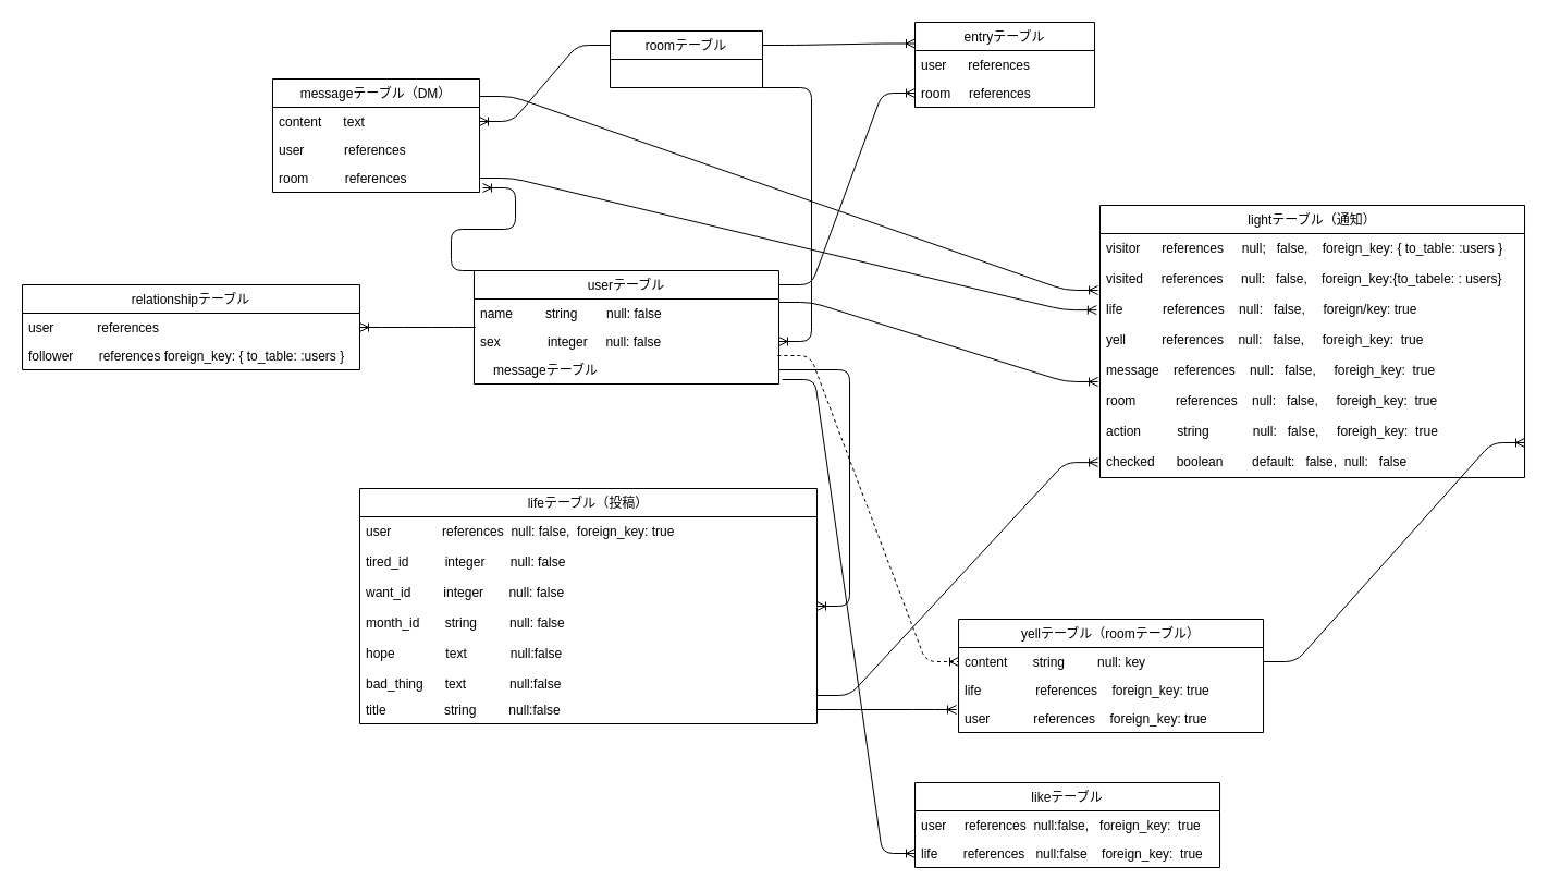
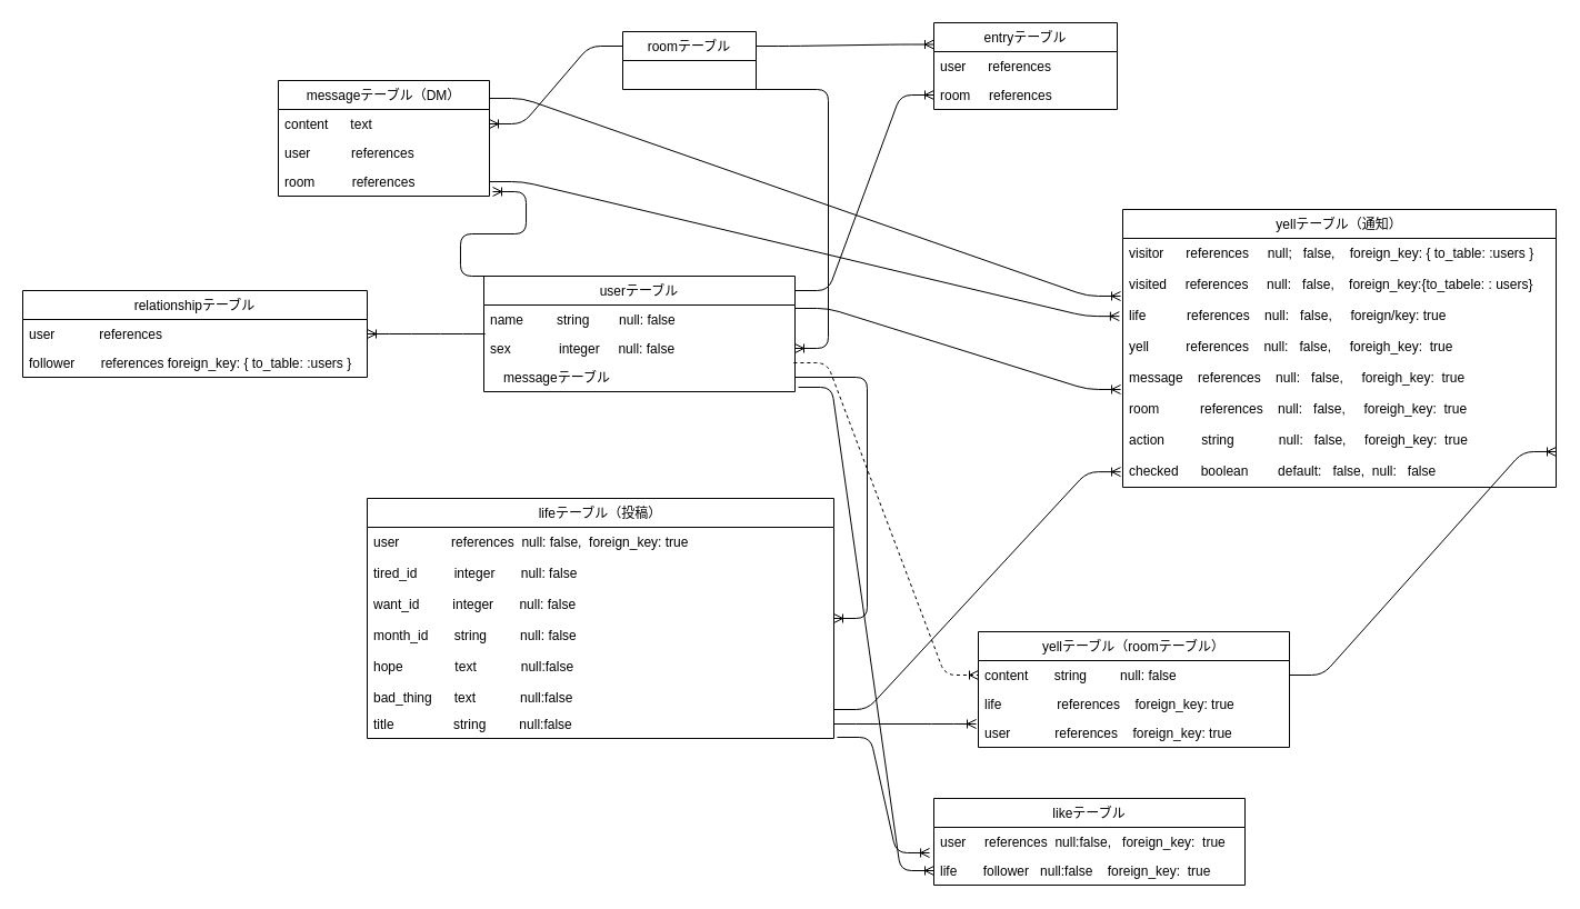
  <mxCell id="0" />
  <mxCell id="1" parent="0" />
  <mxCell id="2" value="userテーブル" style="swimlane;fontStyle=0;childLayout=stackLayout;horizontal=1;startSize=26;horizontalStack=0;resizeParent=1;resizeParentMax=0;resizeLast=0;collapsible=1;marginBottom=0;" vertex="1" parent="1"><mxGeometry x="435" y="248" width="280" height="104" as="geometry" /></mxCell>
  <mxCell id="3" value="name         string        null: false" style="text;strokeColor=none;fillColor=none;align=left;verticalAlign=top;spacingLeft=4;spacingRight=4;overflow=hidden;rotatable=0;points=[[0,0.5],[1,0.5]];portConstraint=eastwest;" vertex="1" parent="2"><mxGeometry y="26" width="280" height="26" as="geometry" /></mxCell>
  <mxCell id="4" value="sex             integer     null: false" style="text;strokeColor=none;fillColor=none;align=left;verticalAlign=top;spacingLeft=4;spacingRight=4;overflow=hidden;rotatable=0;points=[[0,0.5],[1,0.5]];portConstraint=eastwest;" vertex="1" parent="2"><mxGeometry y="52" width="280" height="26" as="geometry" /></mxCell>
  <mxCell id="5" value="　messageテーブル" style="text;strokeColor=none;fillColor=none;align=left;verticalAlign=top;spacingLeft=4;spacingRight=4;overflow=hidden;rotatable=0;points=[[0,0.5],[1,0.5]];portConstraint=eastwest;" vertex="1" parent="2"><mxGeometry y="78" width="280" height="26" as="geometry" /></mxCell>
  <mxCell id="6" value="lifeテーブル（投稿）" style="swimlane;fontStyle=0;childLayout=stackLayout;horizontal=1;startSize=26;horizontalStack=0;resizeParent=1;resizeParentMax=0;resizeLast=0;collapsible=1;marginBottom=0;" vertex="1" parent="1"><mxGeometry x="330" y="448" width="420" height="216" as="geometry" /></mxCell>
  <mxCell id="7" value="user              references  null: false,  foreign_key: true&#10;&#10;tired_id          integer       null: false&#10;&#10;want_id         integer       null: false&#10;&#10;month_id       string         null: false&#10;&#10;hope              text            null:false&#10;&#10;bad_thing      text            null:false&#10;&#10;&#10;" style="text;strokeColor=none;fillColor=none;align=left;verticalAlign=top;spacingLeft=4;spacingRight=4;overflow=hidden;rotatable=0;points=[[0,0.5],[1,0.5]];portConstraint=eastwest;" vertex="1" parent="6"><mxGeometry y="26" width="420" height="164" as="geometry" /></mxCell>
  <mxCell id="8" value="title                string         null:false" style="text;strokeColor=none;fillColor=none;align=left;verticalAlign=top;spacingLeft=4;spacingRight=4;overflow=hidden;rotatable=0;points=[[0,0.5],[1,0.5]];portConstraint=eastwest;" vertex="1" parent="6"><mxGeometry y="190" width="420" height="26" as="geometry" /></mxCell>
  <mxCell id="9" value="likeテーブル" style="swimlane;fontStyle=0;childLayout=stackLayout;horizontal=1;startSize=26;horizontalStack=0;resizeParent=1;resizeParentMax=0;resizeLast=0;collapsible=1;marginBottom=0;" vertex="1" parent="1"><mxGeometry x="840" y="718" width="280" height="78" as="geometry" /></mxCell>
  <mxCell id="10" value="user     references  null:false,   foreign_key:  true" style="text;strokeColor=none;fillColor=none;align=left;verticalAlign=top;spacingLeft=4;spacingRight=4;overflow=hidden;rotatable=0;points=[[0,0.5],[1,0.5]];portConstraint=eastwest;" vertex="1" parent="9"><mxGeometry y="26" width="280" height="26" as="geometry" /></mxCell>
- <mxCell id="11" value="life       references   null:false    foreign_key:  true" style="text;strokeColor=none;fillColor=none;align=left;verticalAlign=top;spacingLeft=4;spacingRight=4;overflow=hidden;rotatable=0;points=[[0,0.5],[1,0.5]];portConstraint=eastwest;" vertex="1" parent="9"><mxGeometry y="52" width="280" height="26" as="geometry" /></mxCell>
+ <mxCell id="11" value="life       follower   null:false    foreign_key:  true" style="text;strokeColor=none;fillColor=none;align=left;verticalAlign=top;spacingLeft=4;spacingRight=4;overflow=hidden;rotatable=0;points=[[0,0.5],[1,0.5]];portConstraint=eastwest;" vertex="1" parent="9"><mxGeometry y="52" width="280" height="26" as="geometry" /></mxCell>
  <mxCell id="12" value="yellテーブル（roomテーブル）" style="swimlane;fontStyle=0;childLayout=stackLayout;horizontal=1;startSize=26;horizontalStack=0;resizeParent=1;resizeParentMax=0;resizeLast=0;collapsible=1;marginBottom=0;" vertex="1" parent="1"><mxGeometry x="880" y="568" width="280" height="104" as="geometry" /></mxCell>
- <mxCell id="13" value="content       string         null: key" style="text;strokeColor=none;fillColor=none;align=left;verticalAlign=top;spacingLeft=4;spacingRight=4;overflow=hidden;rotatable=0;points=[[0,0.5],[1,0.5]];portConstraint=eastwest;" vertex="1" parent="12"><mxGeometry y="26" width="280" height="26" as="geometry" /></mxCell>
+ <mxCell id="13" value="content       string         null: false" style="text;strokeColor=none;fillColor=none;align=left;verticalAlign=top;spacingLeft=4;spacingRight=4;overflow=hidden;rotatable=0;points=[[0,0.5],[1,0.5]];portConstraint=eastwest;" vertex="1" parent="12"><mxGeometry y="26" width="280" height="26" as="geometry" /></mxCell>
  <mxCell id="14" value="life               references    foreign_key: true" style="text;strokeColor=none;fillColor=none;align=left;verticalAlign=top;spacingLeft=4;spacingRight=4;overflow=hidden;rotatable=0;points=[[0,0.5],[1,0.5]];portConstraint=eastwest;" vertex="1" parent="12"><mxGeometry y="52" width="280" height="26" as="geometry" /></mxCell>
  <mxCell id="15" value="user            references    foreign_key: true" style="text;strokeColor=none;fillColor=none;align=left;verticalAlign=top;spacingLeft=4;spacingRight=4;overflow=hidden;rotatable=0;points=[[0,0.5],[1,0.5]];portConstraint=eastwest;" vertex="1" parent="12"><mxGeometry y="78" width="280" height="26" as="geometry" /></mxCell>
- <mxCell id="16" value="roomテーブル" style="swimlane;fontStyle=0;childLayout=stackLayout;horizontal=1;startSize=26;horizontalStack=0;resizeParent=1;resizeParentMax=0;resizeLast=0;collapsible=1;marginBottom=0;" vertex="1" parent="1"><mxGeometry x="560" y="28" width="140" height="52" as="geometry" /></mxCell>
+ <mxCell id="16" value="roomテーブル" style="swimlane;fontStyle=0;childLayout=stackLayout;horizontal=1;startSize=26;horizontalStack=0;resizeParent=1;resizeParentMax=0;resizeLast=0;collapsible=1;marginBottom=0;" vertex="1" parent="1"><mxGeometry x="560" y="28" width="120" height="52" as="geometry" /></mxCell>
  <mxCell id="17" value="messageテーブル（DM）" style="swimlane;fontStyle=0;childLayout=stackLayout;horizontal=1;startSize=26;horizontalStack=0;resizeParent=1;resizeParentMax=0;resizeLast=0;collapsible=1;marginBottom=0;" vertex="1" parent="1"><mxGeometry x="250" y="72" width="190" height="104" as="geometry" /></mxCell>
  <mxCell id="18" value="content      text      " style="text;strokeColor=none;fillColor=none;align=left;verticalAlign=top;spacingLeft=4;spacingRight=4;overflow=hidden;rotatable=0;points=[[0,0.5],[1,0.5]];portConstraint=eastwest;" vertex="1" parent="17"><mxGeometry y="26" width="190" height="26" as="geometry" /></mxCell>
  <mxCell id="19" value="user           references" style="text;strokeColor=none;fillColor=none;align=left;verticalAlign=top;spacingLeft=4;spacingRight=4;overflow=hidden;rotatable=0;points=[[0,0.5],[1,0.5]];portConstraint=eastwest;" vertex="1" parent="17"><mxGeometry y="52" width="190" height="26" as="geometry" /></mxCell>
  <mxCell id="20" value="room          references" style="text;strokeColor=none;fillColor=none;align=left;verticalAlign=top;spacingLeft=4;spacingRight=4;overflow=hidden;rotatable=0;points=[[0,0.5],[1,0.5]];portConstraint=eastwest;" vertex="1" parent="17"><mxGeometry y="78" width="190" height="26" as="geometry" /></mxCell>
  <mxCell id="21" value="entryテーブル" style="swimlane;fontStyle=0;childLayout=stackLayout;horizontal=1;startSize=26;horizontalStack=0;resizeParent=1;resizeParentMax=0;resizeLast=0;collapsible=1;marginBottom=0;" vertex="1" parent="1"><mxGeometry x="840" y="20" width="165" height="78" as="geometry" /></mxCell>
  <mxCell id="22" value="user      references" style="text;strokeColor=none;fillColor=none;align=left;verticalAlign=top;spacingLeft=4;spacingRight=4;overflow=hidden;rotatable=0;points=[[0,0.5],[1,0.5]];portConstraint=eastwest;" vertex="1" parent="21"><mxGeometry y="26" width="165" height="26" as="geometry" /></mxCell>
  <mxCell id="23" value="room     references" style="text;strokeColor=none;fillColor=none;align=left;verticalAlign=top;spacingLeft=4;spacingRight=4;overflow=hidden;rotatable=0;points=[[0,0.5],[1,0.5]];portConstraint=eastwest;" vertex="1" parent="21"><mxGeometry y="52" width="165" height="26" as="geometry" /></mxCell>
  <mxCell id="24" value="relationshipテーブル" style="swimlane;fontStyle=0;childLayout=stackLayout;horizontal=1;startSize=26;horizontalStack=0;resizeParent=1;resizeParentMax=0;resizeLast=0;collapsible=1;marginBottom=0;" vertex="1" parent="1"><mxGeometry x="20" y="261" width="310" height="78" as="geometry" /></mxCell>
  <mxCell id="25" value="user            references   " style="text;strokeColor=none;fillColor=none;align=left;verticalAlign=top;spacingLeft=4;spacingRight=4;overflow=hidden;rotatable=0;points=[[0,0.5],[1,0.5]];portConstraint=eastwest;" vertex="1" parent="24"><mxGeometry y="26" width="310" height="26" as="geometry" /></mxCell>
  <mxCell id="26" value="follower       references foreign_key: { to_table: :users } " style="text;strokeColor=none;fillColor=none;align=left;verticalAlign=top;spacingLeft=4;spacingRight=4;overflow=hidden;rotatable=0;points=[[0,0.5],[1,0.5]];portConstraint=eastwest;" vertex="1" parent="24"><mxGeometry y="52" width="310" height="26" as="geometry" /></mxCell>
- <mxCell id="27" value="lightテーブル（通知）" style="swimlane;fontStyle=0;childLayout=stackLayout;horizontal=1;startSize=26;horizontalStack=0;resizeParent=1;resizeParentMax=0;resizeLast=0;collapsible=1;marginBottom=0;" vertex="1" parent="1"><mxGeometry x="1010" y="188" width="390" height="250" as="geometry" /></mxCell>
+ <mxCell id="27" value="yellテーブル（通知）" style="swimlane;fontStyle=0;childLayout=stackLayout;horizontal=1;startSize=26;horizontalStack=0;resizeParent=1;resizeParentMax=0;resizeLast=0;collapsible=1;marginBottom=0;" vertex="1" parent="1"><mxGeometry x="1010" y="188" width="390" height="250" as="geometry" /></mxCell>
  <mxCell id="28" value="visitor      references     null;   false,    foreign_key: { to_table: :users }&#10;&#10;visited     references     null:   false,    foreign_key:{to_tabele: : users}&#10;&#10;life           references    null:   false,     foreign/key: true&#10;&#10;yell          references    null:   false,     foreigh_key:  true&#10;&#10;message    references    null:   false,     foreigh_key:  true&#10;&#10;room           references    null:   false,     foreigh_key:  true&#10;&#10;action          string            null:   false,     foreigh_key:  true&#10;&#10;checked      boolean        default:   false,  null:   false" style="text;strokeColor=none;fillColor=none;align=left;verticalAlign=top;spacingLeft=4;spacingRight=4;overflow=hidden;rotatable=0;points=[[0,0.5],[1,0.5]];portConstraint=eastwest;" vertex="1" parent="27"><mxGeometry y="26" width="390" height="224" as="geometry" /></mxCell>
  <mxCell id="29" value="" style="edgeStyle=entityRelationEdgeStyle;fontSize=12;html=1;endArrow=ERoneToMany;exitX=1;exitY=0.5;exitDx=0;exitDy=0;" edge="1" parent="1" source="5" target="7"><mxGeometry width="100" height="100" relative="1" as="geometry"><mxPoint x="670" y="217" as="sourcePoint" /><mxPoint x="450" y="318" as="targetPoint" /></mxGeometry></mxCell>
  <mxCell id="30" value="" style="edgeStyle=entityRelationEdgeStyle;fontSize=12;html=1;endArrow=ERoneToMany;entryX=-0.005;entryY=0.938;entryDx=0;entryDy=0;entryPerimeter=0;" edge="1" parent="1" target="28"><mxGeometry width="100" height="100" relative="1" as="geometry"><mxPoint x="750" y="638" as="sourcePoint" /><mxPoint x="850" y="538" as="targetPoint" /></mxGeometry></mxCell>
  <mxCell id="31" value="" style="edgeStyle=entityRelationEdgeStyle;fontSize=12;html=1;endArrow=ERoneToMany;exitX=1;exitY=0.5;exitDx=0;exitDy=0;entryX=-0.007;entryY=0.192;entryDx=0;entryDy=0;entryPerimeter=0;" edge="1" parent="1" source="8" target="15"><mxGeometry width="100" height="100" relative="1" as="geometry"><mxPoint x="740" y="764" as="sourcePoint" /><mxPoint x="780" y="778" as="targetPoint" /></mxGeometry></mxCell>
+ <mxCell id="32" value="" style="edgeStyle=entityRelationEdgeStyle;fontSize=12;html=1;endArrow=ERoneToMany;entryX=-0.014;entryY=0.885;entryDx=0;entryDy=0;entryPerimeter=0;exitX=1.007;exitY=0.962;exitDx=0;exitDy=0;exitPerimeter=0;" edge="1" parent="1" source="8" target="10"><mxGeometry width="100" height="100" relative="1" as="geometry"><mxPoint x="740" y="658" as="sourcePoint" /><mxPoint x="830" y="378" as="targetPoint" /></mxGeometry></mxCell>
  <mxCell id="33" value="" style="edgeStyle=entityRelationEdgeStyle;fontSize=12;html=1;endArrow=ERoneToMany;exitX=1;exitY=1;exitDx=0;exitDy=0;" edge="1" parent="1" source="16" target="4"><mxGeometry width="100" height="100" relative="1" as="geometry"><mxPoint x="645" y="138" as="sourcePoint" /><mxPoint x="745" y="38" as="targetPoint" /></mxGeometry></mxCell>
  <mxCell id="34" value="" style="edgeStyle=entityRelationEdgeStyle;fontSize=12;html=1;endArrow=ERoneToMany;exitX=1;exitY=0.25;exitDx=0;exitDy=0;entryX=0;entryY=0.25;entryDx=0;entryDy=0;" edge="1" parent="1" source="16" target="21"><mxGeometry width="100" height="100" relative="1" as="geometry"><mxPoint x="645" y="118" as="sourcePoint" /><mxPoint x="730" y="8" as="targetPoint" /></mxGeometry></mxCell>
  <mxCell id="35" value="" style="edgeStyle=entityRelationEdgeStyle;fontSize=12;html=1;endArrow=ERoneToMany;entryX=1;entryY=0.5;entryDx=0;entryDy=0;exitX=0;exitY=0.25;exitDx=0;exitDy=0;" edge="1" parent="1" source="16" target="18"><mxGeometry width="100" height="100" relative="1" as="geometry"><mxPoint x="430" y="124" as="sourcePoint" /><mxPoint x="560" y="-43" as="targetPoint" /></mxGeometry></mxCell>
  <mxCell id="36" value="" style="edgeStyle=entityRelationEdgeStyle;fontSize=12;html=1;endArrow=ERoneToMany;exitX=1;exitY=0.125;exitDx=0;exitDy=0;exitPerimeter=0;entryX=0;entryY=0.5;entryDx=0;entryDy=0;" edge="1" parent="1" source="2" target="23"><mxGeometry width="100" height="100" relative="1" as="geometry"><mxPoint x="880" y="78" as="sourcePoint" /><mxPoint x="920" y="18" as="targetPoint" /></mxGeometry></mxCell>
  <mxCell id="37" value="" style="edgeStyle=entityRelationEdgeStyle;fontSize=12;html=1;endArrow=ERoneToMany;exitX=1;exitY=0.5;exitDx=0;exitDy=0;entryX=-0.008;entryY=0.313;entryDx=0;entryDy=0;entryPerimeter=0;" edge="1" parent="1" source="20" target="28"><mxGeometry width="100" height="100" relative="1" as="geometry"><mxPoint x="490" y="72" as="sourcePoint" /><mxPoint x="590" y="-28" as="targetPoint" /></mxGeometry></mxCell>
  <mxCell id="38" value="" style="edgeStyle=entityRelationEdgeStyle;fontSize=12;html=1;endArrow=ERoneToMany;exitX=1;exitY=0.5;exitDx=0;exitDy=0;entryX=1;entryY=0.857;entryDx=0;entryDy=0;entryPerimeter=0;" edge="1" parent="1" source="13" target="28"><mxGeometry width="100" height="100" relative="1" as="geometry"><mxPoint x="1130" y="628" as="sourcePoint" /><mxPoint x="1280" y="538" as="targetPoint" /></mxGeometry></mxCell>
  <mxCell id="39" value="" style="edgeStyle=entityRelationEdgeStyle;fontSize=12;html=1;endArrow=ERoneToMany;entryX=0;entryY=0.5;entryDx=0;entryDy=0;exitX=1.011;exitY=0.846;exitDx=0;exitDy=0;exitPerimeter=0;" edge="1" parent="1" source="5" target="11"><mxGeometry width="100" height="100" relative="1" as="geometry"><mxPoint x="740" y="888" as="sourcePoint" /><mxPoint x="840" y="788" as="targetPoint" /></mxGeometry></mxCell>
  <mxCell id="40" value="" style="edgeStyle=entityRelationEdgeStyle;fontSize=12;html=1;endArrow=ERoneToMany;entryX=1.016;entryY=0.846;entryDx=0;entryDy=0;entryPerimeter=0;exitX=0.032;exitY=0;exitDx=0;exitDy=0;exitPerimeter=0;" edge="1" parent="1" source="2" target="20"><mxGeometry width="100" height="100" relative="1" as="geometry"><mxPoint x="310" y="298" as="sourcePoint" /><mxPoint x="240" y="178" as="targetPoint" /></mxGeometry></mxCell>
  <mxCell id="41" value="" style="edgeStyle=entityRelationEdgeStyle;fontSize=12;html=1;endArrow=ERoneToMany;exitX=1;exitY=0.154;exitDx=0;exitDy=0;exitPerimeter=0;entryX=-0.005;entryY=0.232;entryDx=0;entryDy=0;entryPerimeter=0;" edge="1" parent="1" source="17" target="28"><mxGeometry width="100" height="100" relative="1" as="geometry"><mxPoint x="450" y="98" as="sourcePoint" /><mxPoint x="550" y="-2" as="targetPoint" /></mxGeometry></mxCell>
  <mxCell id="42" value="" style="edgeStyle=entityRelationEdgeStyle;fontSize=12;html=1;endArrow=ERoneToMany;entryX=1;entryY=0.5;entryDx=0;entryDy=0;exitX=0.004;exitY=0;exitDx=0;exitDy=0;exitPerimeter=0;" edge="1" parent="1" source="4" target="25"><mxGeometry width="100" height="100" relative="1" as="geometry"><mxPoint x="320" y="378" as="sourcePoint" /><mxPoint x="420" y="278" as="targetPoint" /></mxGeometry></mxCell>
  <mxCell id="43" value="" style="edgeStyle=entityRelationEdgeStyle;fontSize=12;html=1;endArrow=ERoneToMany;exitX=0.996;exitY=1;exitDx=0;exitDy=0;exitPerimeter=0;entryX=0;entryY=0.5;entryDx=0;entryDy=0;dashed=1;" edge="1" parent="1" source="4" target="13"><mxGeometry width="100" height="100" relative="1" as="geometry"><mxPoint x="730" y="328" as="sourcePoint" /><mxPoint x="830" y="228" as="targetPoint" /></mxGeometry></mxCell>
  <mxCell id="44" value="" style="edgeStyle=entityRelationEdgeStyle;fontSize=12;html=1;endArrow=ERoneToMany;entryX=-0.005;entryY=0.607;entryDx=0;entryDy=0;entryPerimeter=0;exitX=1;exitY=0.115;exitDx=0;exitDy=0;exitPerimeter=0;" edge="1" parent="1" source="3" target="28"><mxGeometry width="100" height="100" relative="1" as="geometry"><mxPoint x="810" y="498" as="sourcePoint" /><mxPoint x="910" y="398" as="targetPoint" /></mxGeometry></mxCell>
